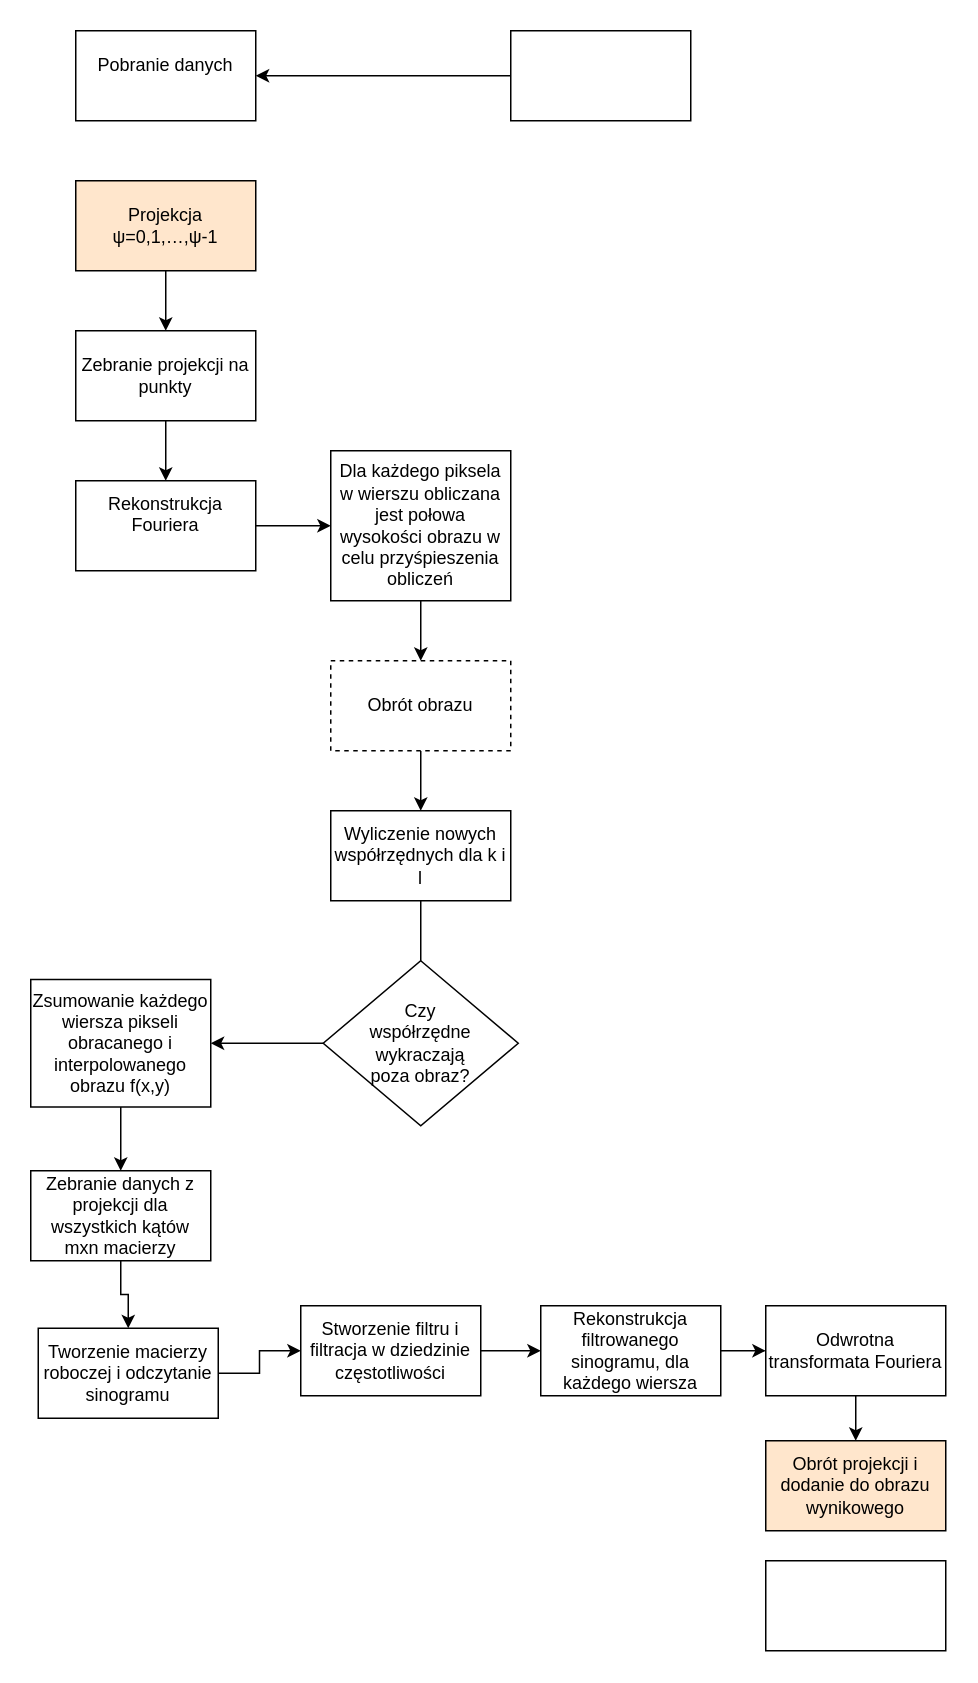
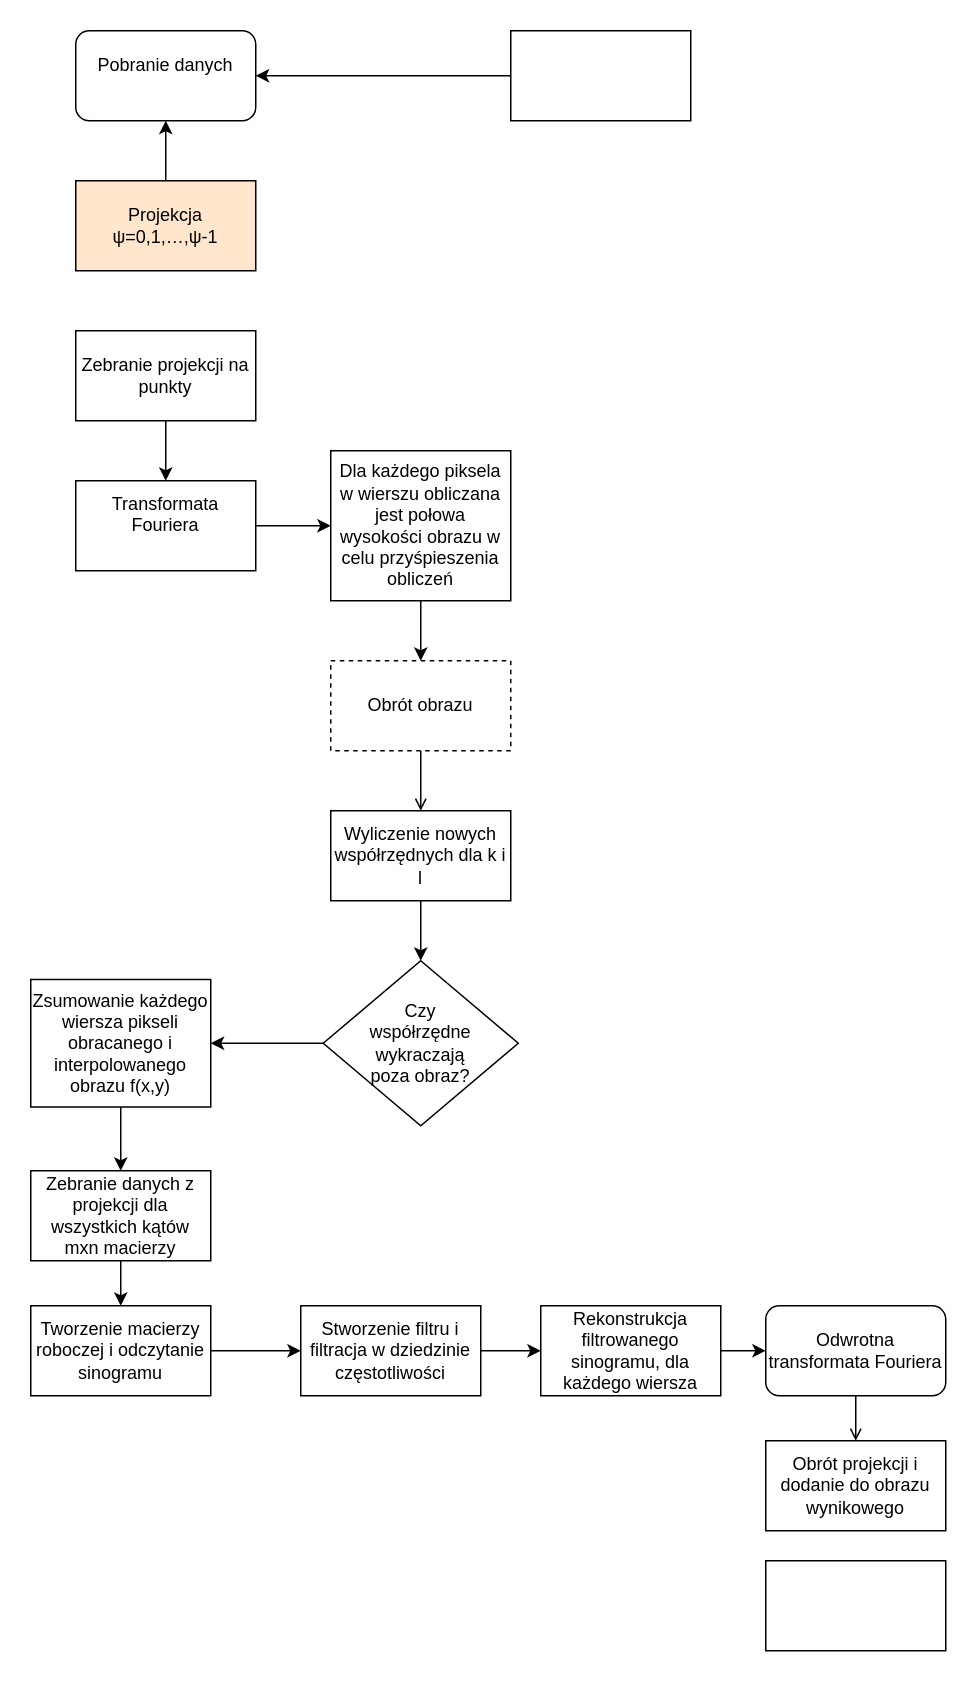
  <mxCell id="0" />
  <mxCell id="1" parent="0" />
- <mxCell id="2" value="&lt;div&gt;Pobranie danych&lt;/div&gt;&lt;div&gt;&lt;br&gt;&lt;/div&gt;" style="rounded=0;whiteSpace=wrap;html=1;" vertex="1" parent="1"><mxGeometry x="50" y="20" width="120" height="60" as="geometry" /></mxCell>
+ <mxCell id="2" value="&lt;div&gt;Pobranie danych&lt;/div&gt;&lt;div&gt;&lt;br&gt;&lt;/div&gt;" style="whiteSpace=wrap;html=1;rounded=1;" vertex="1" parent="1"><mxGeometry x="50" y="20" width="120" height="60" as="geometry" /></mxCell>
  <mxCell id="3" value="" style="edgeStyle=orthogonalEdgeStyle;rounded=0;orthogonalLoop=1;jettySize=auto;html=1;" edge="1" parent="1" source="4" target="2"><mxGeometry relative="1" as="geometry" /></mxCell>
  <mxCell id="4" value="" style="rounded=0;whiteSpace=wrap;html=1;" vertex="1" parent="1"><mxGeometry x="340" y="20" width="120" height="60" as="geometry" /></mxCell>
- <mxCell id="5" value="" style="edgeStyle=orthogonalEdgeStyle;rounded=0;orthogonalLoop=1;jettySize=auto;html=1;" edge="1" parent="1" source="6" target="8"><mxGeometry relative="1" as="geometry" /></mxCell>
+ <mxCell id="5" value="" style="edgeStyle=orthogonalEdgeStyle;rounded=0;orthogonalLoop=1;jettySize=auto;html=1;" edge="1" parent="1" source="6" target="2"><mxGeometry relative="1" as="geometry" /></mxCell>
  <mxCell id="6" value="&lt;div&gt;Projekcja&lt;/div&gt;&lt;div&gt;ψ=0,1,…,ψ-1&lt;br&gt;&lt;/div&gt;" style="rounded=0;whiteSpace=wrap;html=1;fillColor=#ffe6cc;" vertex="1" parent="1"><mxGeometry x="50" y="120" width="120" height="60" as="geometry" /></mxCell>
  <mxCell id="7" value="" style="edgeStyle=orthogonalEdgeStyle;rounded=0;orthogonalLoop=1;jettySize=auto;html=1;" edge="1" parent="1" source="8" target="10"><mxGeometry relative="1" as="geometry" /></mxCell>
  <mxCell id="8" value="Zebranie projekcji na punkty" style="rounded=0;whiteSpace=wrap;html=1;" vertex="1" parent="1"><mxGeometry x="50" y="220" width="120" height="60" as="geometry" /></mxCell>
  <mxCell id="9" value="" style="edgeStyle=orthogonalEdgeStyle;rounded=0;orthogonalLoop=1;jettySize=auto;html=1;" edge="1" parent="1" source="10" target="12"><mxGeometry relative="1" as="geometry" /></mxCell>
- <mxCell id="10" value="&lt;div&gt;Rekonstrukcja Fouriera&lt;/div&gt;&lt;div&gt;&lt;br&gt;&lt;/div&gt;" style="rounded=0;whiteSpace=wrap;html=1;" vertex="1" parent="1"><mxGeometry x="50" y="320" width="120" height="60" as="geometry" /></mxCell>
+ <mxCell id="10" value="&lt;div&gt;Transformata Fouriera&lt;/div&gt;&lt;div&gt;&lt;br&gt;&lt;/div&gt;" style="rounded=0;whiteSpace=wrap;html=1;" vertex="1" parent="1"><mxGeometry x="50" y="320" width="120" height="60" as="geometry" /></mxCell>
  <mxCell id="11" value="" style="edgeStyle=orthogonalEdgeStyle;rounded=0;orthogonalLoop=1;jettySize=auto;html=1;" edge="1" parent="1" source="12" target="14"><mxGeometry relative="1" as="geometry" /></mxCell>
  <mxCell id="12" value="Dla każdego piksela w wierszu obliczana jest połowa wysokości obrazu w celu przyśpieszenia obliczeń" style="rounded=0;whiteSpace=wrap;html=1;" vertex="1" parent="1"><mxGeometry x="220" y="300" width="120" height="100" as="geometry" /></mxCell>
- <mxCell id="13" value="" style="edgeStyle=orthogonalEdgeStyle;rounded=0;orthogonalLoop=1;jettySize=auto;html=1;" edge="1" parent="1" source="14" target="16"><mxGeometry relative="1" as="geometry" /></mxCell>
+ <mxCell id="13" value="" style="edgeStyle=orthogonalEdgeStyle;rounded=0;orthogonalLoop=1;jettySize=auto;html=1;endArrow=open;" edge="1" parent="1" source="14" target="16"><mxGeometry relative="1" as="geometry" /></mxCell>
  <mxCell id="14" value="Obrót obrazu" style="rounded=0;whiteSpace=wrap;html=1;dashed=1;" vertex="1" parent="1"><mxGeometry x="220" y="440" width="120" height="60" as="geometry" /></mxCell>
- <mxCell id="15" value="" style="edgeStyle=orthogonalEdgeStyle;rounded=0;orthogonalLoop=1;jettySize=auto;html=1;endArrow=none;" edge="1" parent="1" source="16" target="18"><mxGeometry relative="1" as="geometry" /></mxCell>
+ <mxCell id="15" value="" style="edgeStyle=orthogonalEdgeStyle;rounded=0;orthogonalLoop=1;jettySize=auto;html=1;" edge="1" parent="1" source="16" target="18"><mxGeometry relative="1" as="geometry" /></mxCell>
  <mxCell id="16" value="Wyliczenie nowych współrzędnych dla k i l" style="rounded=0;whiteSpace=wrap;html=1;" vertex="1" parent="1"><mxGeometry x="220" y="540" width="120" height="60" as="geometry" /></mxCell>
  <mxCell id="17" value="" style="edgeStyle=orthogonalEdgeStyle;rounded=0;orthogonalLoop=1;jettySize=auto;html=1;" edge="1" parent="1" source="18" target="20"><mxGeometry relative="1" as="geometry" /></mxCell>
  <mxCell id="18" value="&lt;div&gt;Czy&lt;/div&gt;&lt;div&gt; współrzędne &lt;br&gt;&lt;/div&gt;&lt;div&gt;wykraczają&lt;/div&gt;&lt;div&gt;poza obraz?&lt;br&gt;&lt;/div&gt;" style="rhombus;whiteSpace=wrap;html=1;" vertex="1" parent="1"><mxGeometry x="215" y="640" width="130" height="110" as="geometry" /></mxCell>
  <mxCell id="19" value="" style="edgeStyle=orthogonalEdgeStyle;rounded=0;orthogonalLoop=1;jettySize=auto;html=1;" edge="1" parent="1" source="20" target="22"><mxGeometry relative="1" as="geometry" /></mxCell>
  <mxCell id="20" value="Zsumowanie każdego wiersza pikseli obracanego i interpolowanego obrazu f(x,y)" style="rounded=0;whiteSpace=wrap;html=1;" vertex="1" parent="1"><mxGeometry x="20" y="652.5" width="120" height="85" as="geometry" /></mxCell>
  <mxCell id="21" value="" style="edgeStyle=orthogonalEdgeStyle;rounded=0;orthogonalLoop=1;jettySize=auto;html=1;" edge="1" parent="1" source="22" target="24"><mxGeometry relative="1" as="geometry" /></mxCell>
  <mxCell id="22" value="Zebranie danych z projekcji dla wszystkich kątów mxn macierzy" style="rounded=0;whiteSpace=wrap;html=1;" vertex="1" parent="1"><mxGeometry x="20" y="780" width="120" height="60" as="geometry" /></mxCell>
  <mxCell id="23" value="" style="edgeStyle=orthogonalEdgeStyle;rounded=0;orthogonalLoop=1;jettySize=auto;html=1;" edge="1" parent="1" source="24" target="26"><mxGeometry relative="1" as="geometry" /></mxCell>
- <mxCell id="24" value="Tworzenie macierzy roboczej i odczytanie sinogramu" style="rounded=0;whiteSpace=wrap;html=1;" vertex="1" parent="1"><mxGeometry x="25" y="885" width="120" height="60" as="geometry" /></mxCell>
+ <mxCell id="24" value="Tworzenie macierzy roboczej i odczytanie sinogramu" style="rounded=0;whiteSpace=wrap;html=1;" vertex="1" parent="1"><mxGeometry x="20" y="870" width="120" height="60" as="geometry" /></mxCell>
  <mxCell id="25" value="" style="edgeStyle=orthogonalEdgeStyle;rounded=0;orthogonalLoop=1;jettySize=auto;html=1;" edge="1" parent="1" source="26" target="28"><mxGeometry relative="1" as="geometry" /></mxCell>
  <mxCell id="26" value="Stworzenie filtru i filtracja w dziedzinie częstotliwości" style="rounded=0;whiteSpace=wrap;html=1;" vertex="1" parent="1"><mxGeometry x="200" y="870" width="120" height="60" as="geometry" /></mxCell>
  <mxCell id="27" value="" style="edgeStyle=orthogonalEdgeStyle;rounded=0;orthogonalLoop=1;jettySize=auto;html=1;" edge="1" parent="1" source="28" target="30"><mxGeometry relative="1" as="geometry" /></mxCell>
  <mxCell id="28" value="Rekonstrukcja filtrowanego sinogramu, dla każdego wiersza " style="rounded=0;whiteSpace=wrap;html=1;" vertex="1" parent="1"><mxGeometry x="360" y="870" width="120" height="60" as="geometry" /></mxCell>
- <mxCell id="29" value="" style="edgeStyle=orthogonalEdgeStyle;rounded=0;orthogonalLoop=1;jettySize=auto;html=1;" edge="1" parent="1" source="30" target="31"><mxGeometry relative="1" as="geometry" /></mxCell>
- <mxCell id="30" value="Odwrotna transformata Fouriera" style="rounded=0;whiteSpace=wrap;html=1;" vertex="1" parent="1"><mxGeometry x="510" y="870" width="120" height="60" as="geometry" /></mxCell>
- <mxCell id="31" value="Obrót projekcji i dodanie do obrazu wynikowego" style="rounded=0;whiteSpace=wrap;html=1;fillColor=#ffe6cc;" vertex="1" parent="1"><mxGeometry x="510" y="960" width="120" height="60" as="geometry" /></mxCell>
+ <mxCell id="29" value="" style="edgeStyle=orthogonalEdgeStyle;rounded=0;orthogonalLoop=1;jettySize=auto;html=1;endArrow=open;" edge="1" parent="1" source="30" target="31"><mxGeometry relative="1" as="geometry" /></mxCell>
+ <mxCell id="30" value="Odwrotna transformata Fouriera" style="whiteSpace=wrap;html=1;rounded=1;" vertex="1" parent="1"><mxGeometry x="510" y="870" width="120" height="60" as="geometry" /></mxCell>
+ <mxCell id="31" value="Obrót projekcji i dodanie do obrazu wynikowego" style="rounded=0;whiteSpace=wrap;html=1;" vertex="1" parent="1"><mxGeometry x="510" y="960" width="120" height="60" as="geometry" /></mxCell>
  <mxCell id="32" value="" style="rounded=0;whiteSpace=wrap;html=1;" vertex="1" parent="1"><mxGeometry x="510" y="1040" width="120" height="60" as="geometry" /></mxCell>
